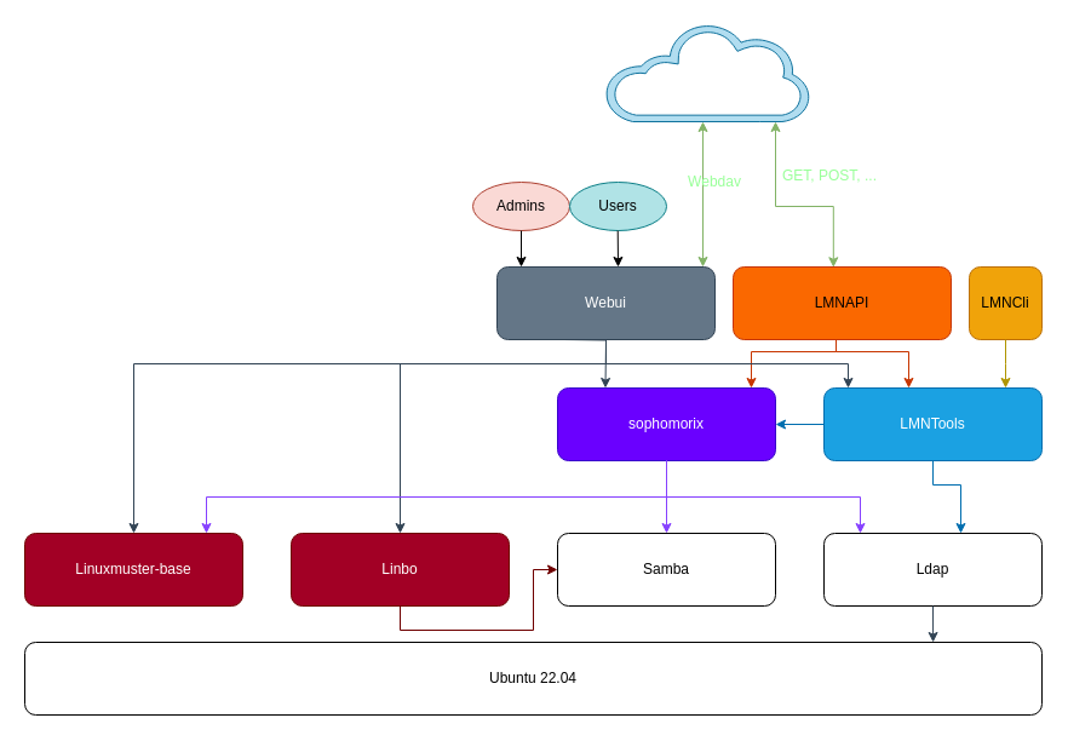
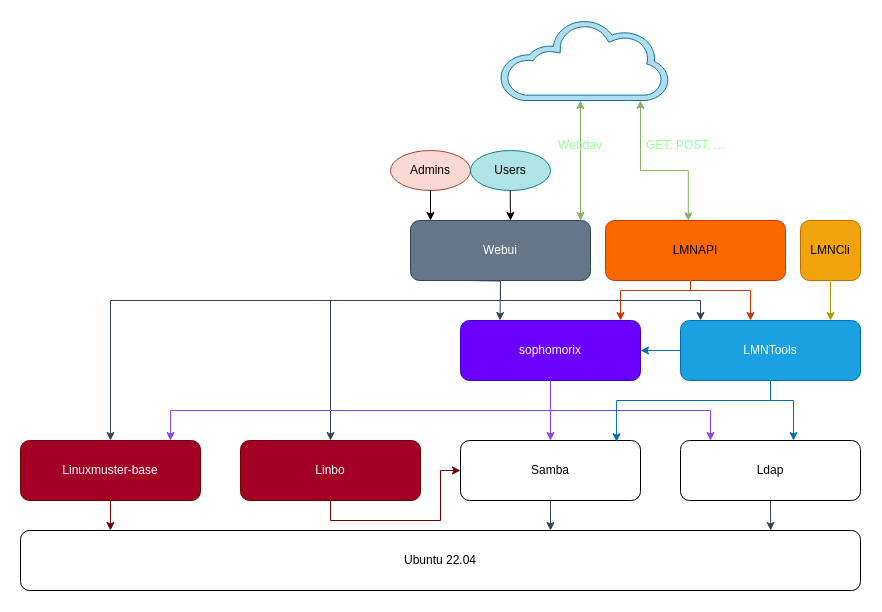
  <mxCell id="0" />
  <mxCell id="1" parent="0" />
  <mxCell id="2" value="Ubuntu 22.04" style="rounded=1;whiteSpace=wrap;html=1;" parent="1" vertex="1"><mxGeometry x="20" y="530" width="840" height="60" as="geometry" /></mxCell>
  <mxCell id="3" value="sophomorix" style="rounded=1;whiteSpace=wrap;html=1;fillColor=#6a00ff;fontColor=#ffffff;strokeColor=#3700CC;" vertex="1" parent="1"><mxGeometry x="460" y="320" width="180" height="60" as="geometry" /></mxCell>
  <mxCell id="4" value="LMNTools" style="rounded=1;whiteSpace=wrap;html=1;fillColor=#1ba1e2;fontColor=#ffffff;strokeColor=#006EAF;" vertex="1" parent="1"><mxGeometry x="680" y="320" width="180" height="60" as="geometry" /></mxCell>
  <mxCell id="5" value="Webui" style="rounded=1;whiteSpace=wrap;html=1;fillColor=#647687;fontColor=#ffffff;strokeColor=#314354;" vertex="1" parent="1"><mxGeometry x="410" y="220" width="180" height="60" as="geometry" /></mxCell>
  <mxCell id="6" value="LMNAPI" style="rounded=1;whiteSpace=wrap;html=1;fillColor=#fa6800;fontColor=#000000;strokeColor=#C73500;" vertex="1" parent="1"><mxGeometry x="605" y="220" width="180" height="60" as="geometry" /></mxCell>
  <mxCell id="7" value="LMNCli" style="rounded=1;whiteSpace=wrap;html=1;fillColor=#f0a30a;fontColor=#000000;strokeColor=#BD7000;" vertex="1" parent="1"><mxGeometry x="800" y="220" width="60" height="60" as="geometry" /></mxCell>
  <mxCell id="8" value="Linbo" style="rounded=1;whiteSpace=wrap;html=1;fillColor=#a20025;fontColor=#ffffff;strokeColor=#6F0000;" vertex="1" parent="1"><mxGeometry x="240" y="440" width="180" height="60" as="geometry" /></mxCell>
  <mxCell id="9" value="Samba" style="rounded=1;whiteSpace=wrap;html=1;" vertex="1" parent="1"><mxGeometry x="460" y="440" width="180" height="60" as="geometry" /></mxCell>
  <mxCell id="10" value="Ldap" style="rounded=1;whiteSpace=wrap;html=1;" vertex="1" parent="1"><mxGeometry x="680" y="440" width="180" height="60" as="geometry" /></mxCell>
  <mxCell id="11" style="edgeStyle=orthogonalEdgeStyle;rounded=0;orthogonalLoop=1;jettySize=auto;html=1;exitX=0;exitY=0.5;exitDx=0;exitDy=0;fillColor=#1ba1e2;strokeColor=#006EAF;entryX=1;entryY=0.5;entryDx=0;entryDy=0;" edge="1" parent="1" source="4" target="3"><mxGeometry relative="1" as="geometry"><mxPoint x="650" y="350" as="targetPoint" /><Array as="points" /></mxGeometry></mxCell>
  <mxCell id="12" style="edgeStyle=orthogonalEdgeStyle;rounded=0;orthogonalLoop=1;jettySize=auto;html=1;exitX=0.5;exitY=1;exitDx=0;exitDy=0;fillColor=#6a00ff;strokeColor=#8640FF;" edge="1" parent="1" source="3"><mxGeometry relative="1" as="geometry"><mxPoint x="550" y="440" as="targetPoint" /><Array as="points"><mxPoint x="550" y="440" /></Array></mxGeometry></mxCell>
  <mxCell id="13" style="edgeStyle=orthogonalEdgeStyle;rounded=0;orthogonalLoop=1;jettySize=auto;html=1;exitX=0.5;exitY=1;exitDx=0;exitDy=0;fillColor=#1ba1e2;strokeColor=#006EAF;" edge="1" parent="1" source="4"><mxGeometry relative="1" as="geometry"><mxPoint x="793" y="440" as="targetPoint" /><Array as="points"><mxPoint x="770" y="400" /><mxPoint x="793" y="400" /></Array></mxGeometry></mxCell>
  <mxCell id="14" style="edgeStyle=orthogonalEdgeStyle;rounded=0;orthogonalLoop=1;jettySize=auto;html=1;exitX=0.5;exitY=1;exitDx=0;exitDy=0;fillColor=#6a00ff;strokeColor=#8640FF;" edge="1" parent="1" source="3"><mxGeometry relative="1" as="geometry"><mxPoint x="710" y="440" as="targetPoint" /><Array as="points"><mxPoint x="550" y="410" /><mxPoint x="710" y="410" /></Array></mxGeometry></mxCell>
+ <mxCell id="15" style="edgeStyle=orthogonalEdgeStyle;rounded=0;orthogonalLoop=1;jettySize=auto;html=1;exitX=0.5;exitY=1;exitDx=0;exitDy=0;entryX=0.867;entryY=0.02;entryDx=0;entryDy=0;entryPerimeter=0;fillColor=#1ba1e2;strokeColor=#006EAF;" edge="1" parent="1" source="4" target="9"><mxGeometry relative="1" as="geometry"><Array as="points"><mxPoint x="770" y="400" /><mxPoint x="616" y="400" /></Array></mxGeometry></mxCell>
  <mxCell id="16" style="edgeStyle=orthogonalEdgeStyle;rounded=0;orthogonalLoop=1;jettySize=auto;html=1;exitX=0.5;exitY=1;exitDx=0;exitDy=0;fillColor=#fa6800;strokeColor=#C73500;" edge="1" parent="1" source="6"><mxGeometry relative="1" as="geometry"><mxPoint x="620" y="320" as="targetPoint" /><Array as="points"><mxPoint x="690" y="280" /><mxPoint x="690" y="290" /><mxPoint x="620" y="290" /></Array></mxGeometry></mxCell>
  <mxCell id="17" style="edgeStyle=orthogonalEdgeStyle;rounded=0;orthogonalLoop=1;jettySize=auto;html=1;exitX=0.5;exitY=1;exitDx=0;exitDy=0;fillColor=#647687;strokeColor=#314354;" edge="1" parent="1"><mxGeometry relative="1" as="geometry"><mxPoint x="465.5" y="280" as="sourcePoint" /><mxPoint x="499.5" y="320" as="targetPoint" /></mxGeometry></mxCell>
  <mxCell id="18" style="edgeStyle=orthogonalEdgeStyle;rounded=0;orthogonalLoop=1;jettySize=auto;html=1;exitX=0.5;exitY=1;exitDx=0;exitDy=0;fillColor=#647687;strokeColor=#314354;" edge="1" parent="1" source="5"><mxGeometry relative="1" as="geometry"><mxPoint x="700" y="320" as="targetPoint" /><Array as="points"><mxPoint x="500" y="300" /><mxPoint x="700" y="300" /></Array></mxGeometry></mxCell>
  <mxCell id="19" value="Linuxmuster-base" style="rounded=1;whiteSpace=wrap;html=1;fillColor=#a20025;fontColor=#ffffff;strokeColor=#6F0000;" vertex="1" parent="1"><mxGeometry x="20" y="440" width="180" height="60" as="geometry" /></mxCell>
  <mxCell id="20" style="edgeStyle=orthogonalEdgeStyle;rounded=0;orthogonalLoop=1;jettySize=auto;html=1;exitX=0.5;exitY=1;exitDx=0;exitDy=0;fillColor=#a20025;strokeColor=#6F0000;" edge="1" parent="1" source="8" target="9"><mxGeometry relative="1" as="geometry" /></mxCell>
+ <mxCell id="21" style="edgeStyle=orthogonalEdgeStyle;rounded=0;orthogonalLoop=1;jettySize=auto;html=1;exitX=0.5;exitY=1;exitDx=0;exitDy=0;fillColor=#647687;strokeColor=#314354;" edge="1" parent="1" source="9" target="2"><mxGeometry relative="1" as="geometry"><Array as="points"><mxPoint x="550" y="550" /><mxPoint x="550" y="550" /></Array></mxGeometry></mxCell>
  <mxCell id="22" style="edgeStyle=orthogonalEdgeStyle;rounded=0;orthogonalLoop=1;jettySize=auto;html=1;exitX=0.5;exitY=1;exitDx=0;exitDy=0;fillColor=#647687;strokeColor=#314354;" edge="1" parent="1" source="5"><mxGeometry relative="1" as="geometry"><mxPoint x="330" y="440" as="targetPoint" /><Array as="points"><mxPoint x="500" y="300" /><mxPoint x="330" y="300" /></Array></mxGeometry></mxCell>
  <mxCell id="23" style="edgeStyle=orthogonalEdgeStyle;rounded=0;orthogonalLoop=1;jettySize=auto;html=1;exitX=0.5;exitY=1;exitDx=0;exitDy=0;fillColor=#647687;strokeColor=#314354;" edge="1" parent="1" source="5"><mxGeometry relative="1" as="geometry"><mxPoint x="110" y="440" as="targetPoint" /><Array as="points"><mxPoint x="500" y="300" /><mxPoint x="110" y="300" /></Array></mxGeometry></mxCell>
  <mxCell id="24" style="edgeStyle=orthogonalEdgeStyle;rounded=0;orthogonalLoop=1;jettySize=auto;html=1;exitX=0.5;exitY=1;exitDx=0;exitDy=0;fillColor=#6a00ff;strokeColor=#8640FF;" edge="1" parent="1" source="3"><mxGeometry relative="1" as="geometry"><mxPoint x="170" y="440" as="targetPoint" /><Array as="points"><mxPoint x="550" y="410" /><mxPoint x="170" y="410" /></Array></mxGeometry></mxCell>
  <mxCell id="25" style="edgeStyle=orthogonalEdgeStyle;rounded=0;orthogonalLoop=1;jettySize=auto;html=1;exitX=0.5;exitY=1;exitDx=0;exitDy=0;fillColor=#e3c800;strokeColor=#B09500;" edge="1" parent="1" source="7"><mxGeometry relative="1" as="geometry"><mxPoint x="830" y="320" as="targetPoint" /></mxGeometry></mxCell>
  <mxCell id="26" style="edgeStyle=orthogonalEdgeStyle;rounded=0;orthogonalLoop=1;jettySize=auto;html=1;exitX=0.5;exitY=1;exitDx=0;exitDy=0;fillColor=#fa6800;strokeColor=#C73500;entryX=0.389;entryY=0;entryDx=0;entryDy=0;entryPerimeter=0;" edge="1" parent="1" source="6" target="4"><mxGeometry relative="1" as="geometry"><mxPoint x="750" y="300" as="targetPoint" /><Array as="points"><mxPoint x="690" y="280" /><mxPoint x="690" y="290" /><mxPoint x="750" y="290" /></Array></mxGeometry></mxCell>
  <mxCell id="27" value="" style="sketch=0;pointerEvents=1;shadow=0;dashed=0;html=1;strokeColor=#10739e;fillColor=#b1ddf0;labelPosition=center;verticalLabelPosition=bottom;outlineConnect=0;verticalAlign=top;align=center;shape=mxgraph.office.clouds.cloud;" vertex="1" parent="1"><mxGeometry x="500" y="20" width="170" height="80" as="geometry" /></mxCell>
  <mxCell id="28" style="edgeStyle=orthogonalEdgeStyle;rounded=0;orthogonalLoop=1;jettySize=auto;html=1;startArrow=classic;startFill=1;fillColor=#d5e8d4;strokeColor=#82b366;gradientColor=#97d077;entryX=0.46;entryY=0.005;entryDx=0;entryDy=0;entryPerimeter=0;" edge="1" parent="1" source="27" target="6"><mxGeometry relative="1" as="geometry"><mxPoint x="700" y="200" as="targetPoint" /><Array as="points"><mxPoint x="640" y="170" /><mxPoint x="688" y="170" /></Array></mxGeometry></mxCell>
  <mxCell id="29" style="edgeStyle=orthogonalEdgeStyle;rounded=0;orthogonalLoop=1;jettySize=auto;html=1;startArrow=classic;startFill=1;fillColor=#d5e8d4;gradientColor=#97d077;strokeColor=#82b366;" edge="1" parent="1" source="27"><mxGeometry relative="1" as="geometry"><mxPoint x="580" y="120" as="sourcePoint" /><mxPoint x="580" y="220" as="targetPoint" /><Array as="points"><mxPoint x="580" y="150" /><mxPoint x="580" y="150" /></Array></mxGeometry></mxCell>
  <mxCell id="30" value="Admins" style="ellipse;whiteSpace=wrap;html=1;fillColor=#fad9d5;strokeColor=#ae4132;fontColor=#000000;" vertex="1" parent="1"><mxGeometry x="390" y="150" width="80" height="40" as="geometry" /></mxCell>
  <mxCell id="31" value="Users" style="ellipse;whiteSpace=wrap;html=1;fillColor=#b0e3e6;strokeColor=#0e8088;fontColor=#000000;" vertex="1" parent="1"><mxGeometry x="470" y="150" width="80" height="40" as="geometry" /></mxCell>
  <mxCell id="32" style="edgeStyle=orthogonalEdgeStyle;rounded=0;orthogonalLoop=1;jettySize=auto;html=1;exitX=0.5;exitY=1;exitDx=0;exitDy=0;" edge="1" parent="1" source="30"><mxGeometry relative="1" as="geometry"><mxPoint x="430" y="220" as="targetPoint" /></mxGeometry></mxCell>
  <mxCell id="33" style="edgeStyle=orthogonalEdgeStyle;rounded=0;orthogonalLoop=1;jettySize=auto;html=1;exitX=0.5;exitY=1;exitDx=0;exitDy=0;" edge="1" parent="1"><mxGeometry relative="1" as="geometry"><mxPoint x="509.71" y="190" as="sourcePoint" /><mxPoint x="510" y="220" as="targetPoint" /></mxGeometry></mxCell>
- <mxCell id="34" value="Webdav" style="text;html=1;align=center;verticalAlign=middle;whiteSpace=wrap;rounded=0;fontColor=#99FF99;" vertex="1" parent="1"><mxGeometry x="560" y="135" width="60" height="30" as="geometry" /></mxCell>
+ <mxCell id="34" value="Webdav" style="text;html=1;align=center;verticalAlign=middle;whiteSpace=wrap;rounded=0;fontColor=#99FF99;" vertex="1" parent="1"><mxGeometry x="550" y="130" width="60" height="30" as="geometry" /></mxCell>
  <mxCell id="35" value="GET, POST, ..." style="text;html=1;align=center;verticalAlign=middle;whiteSpace=wrap;rounded=0;fontColor=#99FF99;" vertex="1" parent="1"><mxGeometry x="640" y="130" width="90" height="30" as="geometry" /></mxCell>
+ <mxCell id="36" style="edgeStyle=orthogonalEdgeStyle;rounded=0;orthogonalLoop=1;jettySize=auto;html=1;exitX=0.5;exitY=1;exitDx=0;exitDy=0;entryX=0.107;entryY=0;entryDx=0;entryDy=0;entryPerimeter=0;fillColor=#a20025;strokeColor=#6F0000;" edge="1" parent="1" source="19" target="2"><mxGeometry relative="1" as="geometry" /></mxCell>
  <mxCell id="37" style="edgeStyle=orthogonalEdgeStyle;rounded=0;orthogonalLoop=1;jettySize=auto;html=1;exitX=0.5;exitY=1;exitDx=0;exitDy=0;entryX=0.893;entryY=0;entryDx=0;entryDy=0;entryPerimeter=0;fillColor=#647687;strokeColor=#314354;" edge="1" parent="1" source="10" target="2"><mxGeometry relative="1" as="geometry" /></mxCell>
